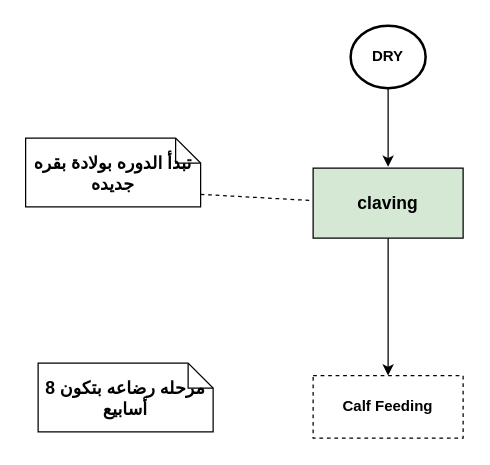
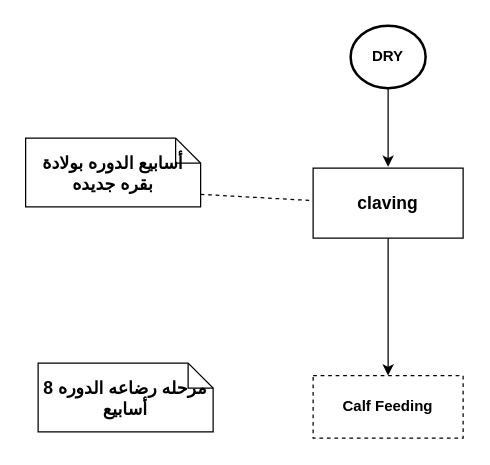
  <mxCell id="0" />
  <mxCell id="1" parent="0" />
  <mxCell id="2" value="&lt;b&gt;DRY&lt;/b&gt;" style="strokeWidth=2;html=1;shape=mxgraph.flowchart.start_2;whiteSpace=wrap;" vertex="1" parent="1"><mxGeometry x="280" y="20" width="60" height="50" as="geometry" /></mxCell>
  <mxCell id="3" value="" style="endArrow=classic;html=1;rounded=0;exitX=0.5;exitY=1;exitDx=0;exitDy=0;exitPerimeter=0;" edge="1" parent="1" source="2"><mxGeometry width="50" height="50" relative="1" as="geometry"><mxPoint x="300" y="200" as="sourcePoint" /><mxPoint x="310" y="133" as="targetPoint" /></mxGeometry></mxCell>
- <mxCell id="4" value="&lt;font style=&quot;font-size: 14px;&quot;&gt;&lt;b&gt;claving&lt;/b&gt;&lt;/font&gt;" style="rounded=0;whiteSpace=wrap;html=1;fillColor=#d5e8d4;" vertex="1" parent="1"><mxGeometry x="250" y="134" width="120" height="56" as="geometry" /></mxCell>
- <mxCell id="5" value="&lt;b&gt;&lt;font style=&quot;font-size: 14px;&quot;&gt;تبدأ الدوره بولادة بقره جديده &lt;/font&gt;&lt;/b&gt;" style="shape=note;size=20;whiteSpace=wrap;html=1;" vertex="1" parent="1"><mxGeometry x="20" y="110" width="140" height="55" as="geometry" /></mxCell>
+ <mxCell id="4" value="&lt;font style=&quot;font-size: 14px;&quot;&gt;&lt;b&gt;claving&lt;/b&gt;&lt;/font&gt;" style="rounded=0;whiteSpace=wrap;html=1;" vertex="1" parent="1"><mxGeometry x="250" y="134" width="120" height="56" as="geometry" /></mxCell>
+ <mxCell id="5" value="&lt;b&gt;&lt;font style=&quot;font-size: 14px;&quot;&gt;أسابيع الدوره بولادة بقره جديده &lt;/font&gt;&lt;/b&gt;" style="shape=note;size=20;whiteSpace=wrap;html=1;" vertex="1" parent="1"><mxGeometry x="20" y="110" width="140" height="55" as="geometry" /></mxCell>
  <mxCell id="6" value="" style="endArrow=none;dashed=1;html=1;rounded=0;exitX=1;exitY=0.818;exitDx=0;exitDy=0;exitPerimeter=0;" edge="1" parent="1" source="5"><mxGeometry width="50" height="50" relative="1" as="geometry"><mxPoint x="680" y="-90" as="sourcePoint" /><mxPoint x="250" y="160" as="targetPoint" /></mxGeometry></mxCell>
  <mxCell id="7" value="&lt;b&gt;Calf Feeding &lt;br&gt;&lt;/b&gt;" style="rounded=0;whiteSpace=wrap;html=1;dashed=1;" vertex="1" parent="1"><mxGeometry x="250" y="300" width="120" height="50" as="geometry" /></mxCell>
  <mxCell id="8" value="" style="endArrow=classic;html=1;rounded=0;" edge="1" parent="1" target="7"><mxGeometry width="50" height="50" relative="1" as="geometry"><mxPoint x="310" y="190" as="sourcePoint" /><mxPoint x="470" y="130" as="targetPoint" /><Array as="points"><mxPoint x="310" y="200" /></Array></mxGeometry></mxCell>
- <mxCell id="9" value="&lt;b&gt;&lt;font style=&quot;font-size: 14px;&quot;&gt;مرحله رضاعه بتكون 8 أسابيع &lt;/font&gt;&lt;/b&gt;" style="shape=note;size=20;whiteSpace=wrap;html=1;" vertex="1" parent="1"><mxGeometry x="30" y="290" width="140" height="55" as="geometry" /></mxCell>
+ <mxCell id="9" value="&lt;b&gt;&lt;font style=&quot;font-size: 14px;&quot;&gt;مرحله رضاعه الدوره 8 أسابيع &lt;/font&gt;&lt;/b&gt;" style="shape=note;size=20;whiteSpace=wrap;html=1;" vertex="1" parent="1"><mxGeometry x="30" y="290" width="140" height="55" as="geometry" /></mxCell>
